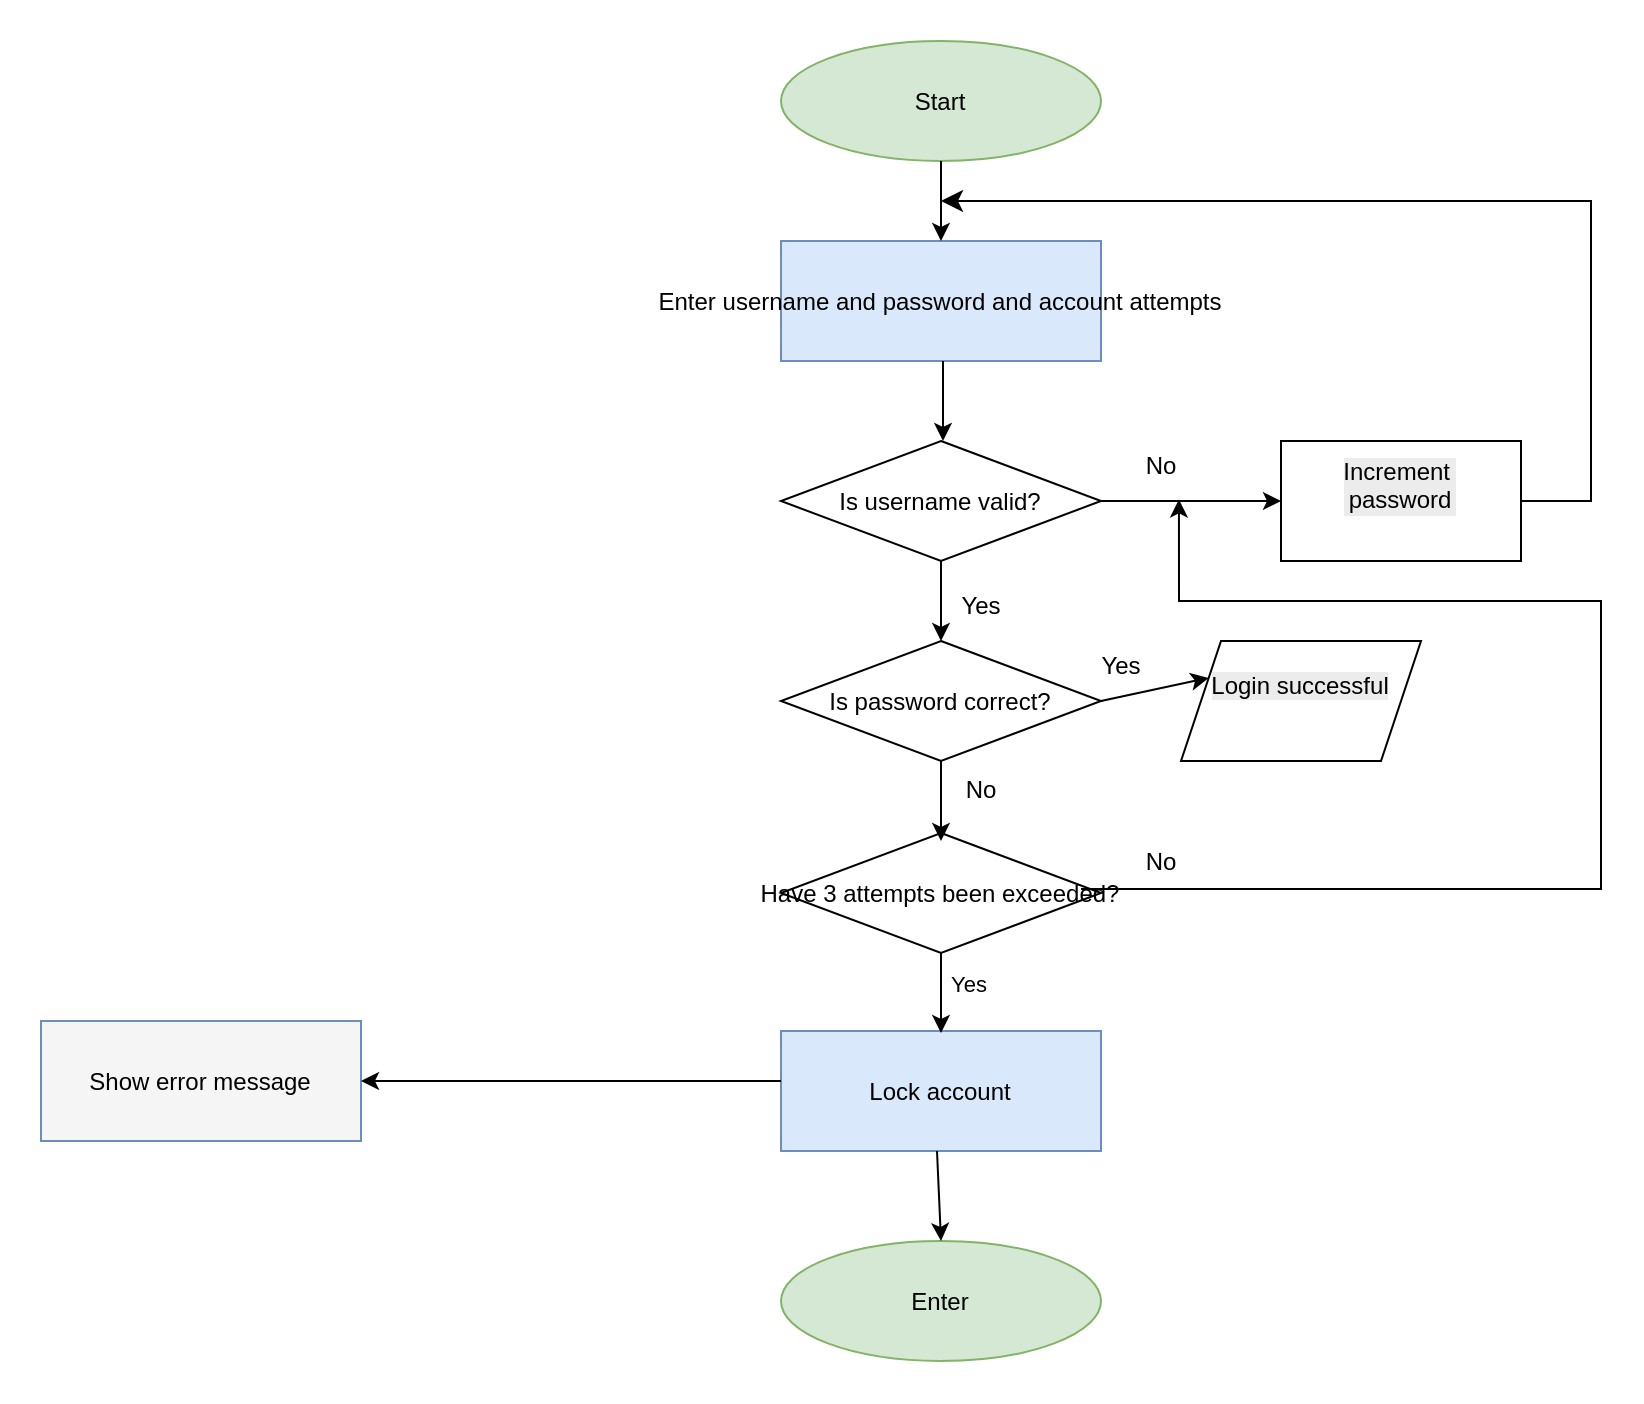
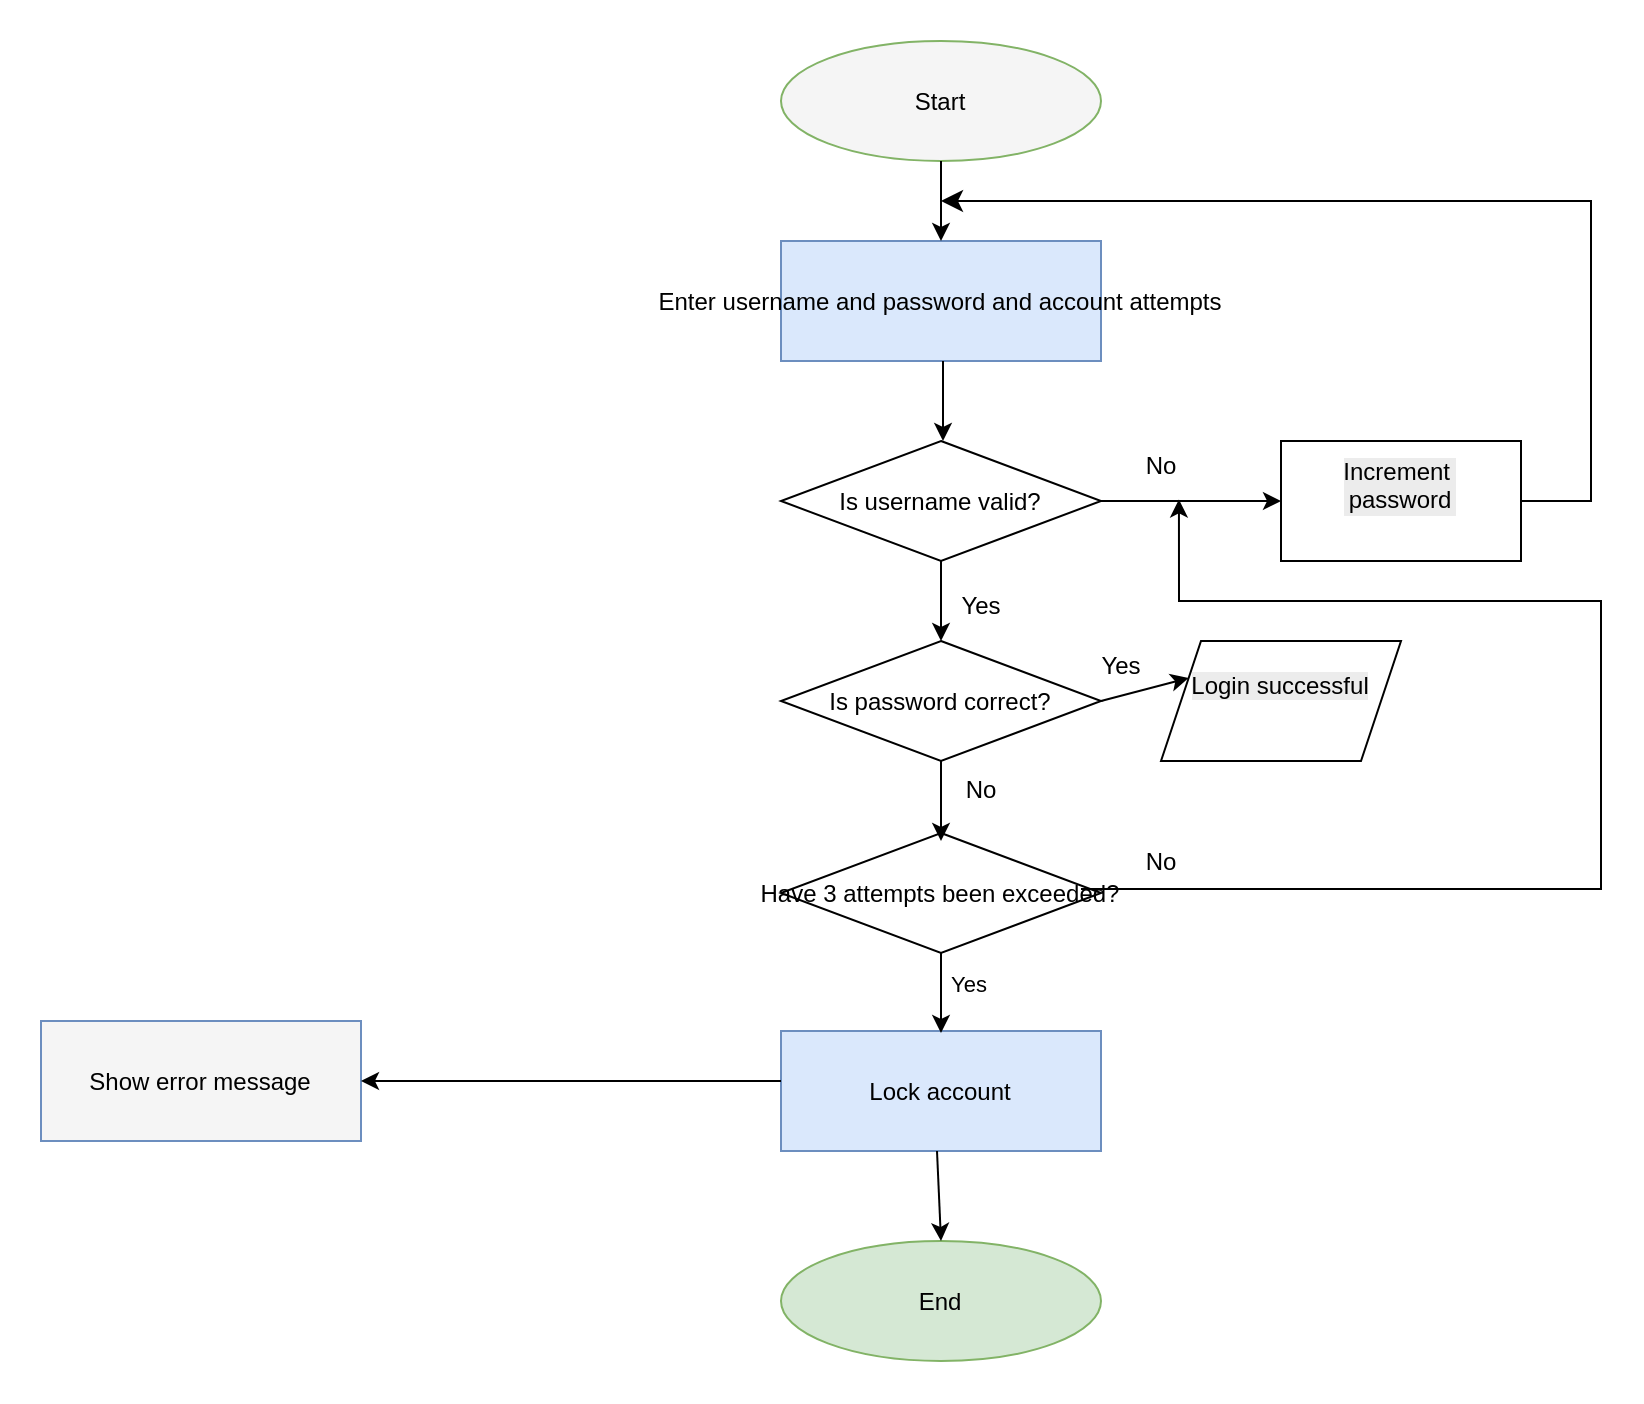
  <mxCell id="0" />
  <mxCell id="1" parent="0" />
- <mxCell id="2" value="Start" style="ellipse;fillColor=#d5e8d4;strokeColor=#82b366;" vertex="1" parent="1"><mxGeometry x="390" y="20" width="160" height="60" as="geometry" /></mxCell>
+ <mxCell id="2" value="Start" style="ellipse;fillColor=#f5f5f5;strokeColor=#82b366;" vertex="1" parent="1"><mxGeometry x="390" y="20" width="160" height="60" as="geometry" /></mxCell>
  <mxCell id="3" value="Enter username and password and account attempts" style="rounded=0;fillColor=#dae8fc;strokeColor=#6c8ebf;" vertex="1" parent="1"><mxGeometry x="390" y="120" width="160" height="60" as="geometry" /></mxCell>
  <mxCell id="4" value="Is username valid?" style="rhombus;fillColor=#ffffff;strokeColor=#000000;" vertex="1" parent="1"><mxGeometry x="390" y="220" width="160" height="60" as="geometry" /></mxCell>
  <mxCell id="5" value="Is password correct?" style="rhombus;fillColor=#ffffff;strokeColor=#000000;" vertex="1" parent="1"><mxGeometry x="390" y="320" width="160" height="60" as="geometry" /></mxCell>
  <mxCell id="6" value="Show error message" style="rounded=0;fillColor=#f5f5f5;strokeColor=#6c8ebf;" vertex="1" parent="1"><mxGeometry x="20" y="510" width="160" height="60" as="geometry" /></mxCell>
  <mxCell id="7" value="Have 3 attempts been exceeded?" style="rhombus;fillColor=#ffffff;strokeColor=#000000;" vertex="1" parent="1"><mxGeometry x="390" y="416" width="160" height="60" as="geometry" /></mxCell>
  <mxCell id="8" value="Lock account" style="rounded=0;fillColor=#dae8fc;strokeColor=#6c8ebf;" vertex="1" parent="1"><mxGeometry x="390" y="515" width="160" height="60" as="geometry" /></mxCell>
- <mxCell id="9" value="Enter" style="ellipse;fillColor=#d5e8d4;strokeColor=#82b366;" vertex="1" parent="1"><mxGeometry x="390" y="620" width="160" height="60" as="geometry" /></mxCell>
+ <mxCell id="9" value="End" style="ellipse;fillColor=#d5e8d4;strokeColor=#82b366;" vertex="1" parent="1"><mxGeometry x="390" y="620" width="160" height="60" as="geometry" /></mxCell>
  <mxCell id="10" value="" style="endArrow=classic;html=1;rounded=0;" edge="1" parent="1" target="3"><mxGeometry width="50" height="50" relative="1" as="geometry"><mxPoint x="470" y="80" as="sourcePoint" /><mxPoint x="520" y="30" as="targetPoint" /></mxGeometry></mxCell>
  <mxCell id="11" value="" style="endArrow=classic;html=1;rounded=0;" edge="1" parent="1"><mxGeometry width="50" height="50" relative="1" as="geometry"><mxPoint x="471" y="180" as="sourcePoint" /><mxPoint x="471" y="220" as="targetPoint" /></mxGeometry></mxCell>
  <mxCell id="12" value="" style="endArrow=classic;html=1;rounded=0;" edge="1" parent="1"><mxGeometry width="50" height="50" relative="1" as="geometry"><mxPoint x="470" y="280" as="sourcePoint" /><mxPoint x="470" y="320" as="targetPoint" /></mxGeometry></mxCell>
  <mxCell id="13" value="" style="endArrow=classic;html=1;rounded=0;" edge="1" parent="1"><mxGeometry width="50" height="50" relative="1" as="geometry"><mxPoint x="470" y="476" as="sourcePoint" /><mxPoint x="470" y="516" as="targetPoint" /></mxGeometry></mxCell>
  <mxCell id="14" value="Yes" style="edgeLabel;html=1;align=center;verticalAlign=middle;resizable=0;points=[];" connectable="0" vertex="1" parent="13"><mxGeometry x="-0.25" y="13" relative="1" as="geometry"><mxPoint as="offset" /></mxGeometry></mxCell>
  <mxCell id="15" value="" style="endArrow=classic;html=1;rounded=0;" edge="1" parent="1"><mxGeometry width="50" height="50" relative="1" as="geometry"><mxPoint x="470" y="380" as="sourcePoint" /><mxPoint x="470" y="420" as="targetPoint" /></mxGeometry></mxCell>
  <mxCell id="16" value="" style="endArrow=classic;html=1;rounded=0;entryX=0.5;entryY=0;entryDx=0;entryDy=0;" edge="1" parent="1" target="9"><mxGeometry width="50" height="50" relative="1" as="geometry"><mxPoint x="468" y="575" as="sourcePoint" /><mxPoint x="473.967" y="615.038" as="targetPoint" /></mxGeometry></mxCell>
  <mxCell id="17" value="" style="endArrow=classic;html=1;rounded=0;entryX=0;entryY=0.5;entryDx=0;entryDy=0;" edge="1" parent="1"><mxGeometry width="50" height="50" relative="1" as="geometry"><mxPoint x="550" y="250" as="sourcePoint" /><mxPoint x="640" y="250" as="targetPoint" /></mxGeometry></mxCell>
  <mxCell id="18" value="No" style="text;html=1;align=center;verticalAlign=middle;resizable=0;points=[];autosize=1;strokeColor=none;fillColor=none;" vertex="1" parent="1"><mxGeometry x="560" y="218" width="40" height="30" as="geometry" /></mxCell>
  <mxCell id="19" value="Yes" style="text;html=1;align=center;verticalAlign=middle;resizable=0;points=[];autosize=1;strokeColor=none;fillColor=none;" vertex="1" parent="1"><mxGeometry x="470" y="288" width="40" height="30" as="geometry" /></mxCell>
  <mxCell id="20" value="No" style="text;html=1;align=center;verticalAlign=middle;resizable=0;points=[];autosize=1;strokeColor=none;fillColor=none;" vertex="1" parent="1"><mxGeometry x="560" y="416" width="40" height="30" as="geometry" /></mxCell>
- <mxCell id="21" value="&#10;&lt;span style=&quot;color: rgb(0, 0, 0); font-family: Helvetica; font-size: 12px; font-style: normal; font-variant-ligatures: normal; font-variant-caps: normal; font-weight: 400; letter-spacing: normal; orphans: 2; text-align: center; text-indent: 0px; text-transform: none; widows: 2; word-spacing: 0px; -webkit-text-stroke-width: 0px; white-space: nowrap; background-color: rgb(236, 236, 236); text-decoration-thickness: initial; text-decoration-style: initial; text-decoration-color: initial; display: inline !important; float: none;&quot;&gt;Login successful&lt;/span&gt;&#10;&#10;" style="shape=parallelogram;perimeter=parallelogramPerimeter;whiteSpace=wrap;html=1;fixedSize=1;" vertex="1" parent="1"><mxGeometry x="590" y="320" width="120" height="60" as="geometry" /></mxCell>
+ <mxCell id="21" value="&#10;&lt;span style=&quot;color: rgb(0, 0, 0); font-family: Helvetica; font-size: 12px; font-style: normal; font-variant-ligatures: normal; font-variant-caps: normal; font-weight: 400; letter-spacing: normal; orphans: 2; text-align: center; text-indent: 0px; text-transform: none; widows: 2; word-spacing: 0px; -webkit-text-stroke-width: 0px; white-space: nowrap; background-color: rgb(236, 236, 236); text-decoration-thickness: initial; text-decoration-style: initial; text-decoration-color: initial; display: inline !important; float: none;&quot;&gt;Login successful&lt;/span&gt;&#10;&#10;" style="shape=parallelogram;perimeter=parallelogramPerimeter;whiteSpace=wrap;html=1;fixedSize=1;" vertex="1" parent="1"><mxGeometry x="580" y="320" width="120" height="60" as="geometry" /></mxCell>
  <mxCell id="22" value="&#10;&lt;span style=&quot;color: rgb(0, 0, 0); font-family: Helvetica; font-size: 12px; font-style: normal; font-variant-ligatures: normal; font-variant-caps: normal; font-weight: 400; letter-spacing: normal; orphans: 2; text-align: center; text-indent: 0px; text-transform: none; widows: 2; word-spacing: 0px; -webkit-text-stroke-width: 0px; white-space: normal; background-color: rgb(236, 236, 236); text-decoration-thickness: initial; text-decoration-style: initial; text-decoration-color: initial; display: inline !important; float: none;&quot;&gt;Increment&amp;nbsp;&lt;/span&gt;&lt;div style=&quot;forced-color-adjust: none; color: rgb(0, 0, 0); font-family: Helvetica; font-size: 12px; font-style: normal; font-variant-ligatures: normal; font-variant-caps: normal; font-weight: 400; letter-spacing: normal; orphans: 2; text-align: center; text-indent: 0px; text-transform: none; widows: 2; word-spacing: 0px; -webkit-text-stroke-width: 0px; white-space: normal; background-color: rgb(236, 236, 236); text-decoration-thickness: initial; text-decoration-style: initial; text-decoration-color: initial;&quot;&gt;password&lt;/div&gt;&#10;&#10;" style="rounded=0;whiteSpace=wrap;html=1;" vertex="1" parent="1"><mxGeometry x="640" y="220" width="120" height="60" as="geometry" /></mxCell>
  <mxCell id="23" value="No" style="text;html=1;align=center;verticalAlign=middle;resizable=0;points=[];autosize=1;strokeColor=none;fillColor=none;" vertex="1" parent="1"><mxGeometry x="470" y="380" width="40" height="30" as="geometry" /></mxCell>
  <mxCell id="24" value="" style="edgeStyle=elbowEdgeStyle;elbow=horizontal;endArrow=classic;html=1;curved=0;rounded=0;endSize=8;startSize=8;exitX=1;exitY=0.5;exitDx=0;exitDy=0;" edge="1" parent="1" source="22"><mxGeometry width="50" height="50" relative="1" as="geometry"><mxPoint x="770" y="248" as="sourcePoint" /><mxPoint x="470" y="100" as="targetPoint" /><Array as="points"><mxPoint x="795" y="208" /></Array></mxGeometry></mxCell>
  <mxCell id="25" value="" style="endArrow=classic;html=1;rounded=0;entryX=0;entryY=0.25;entryDx=0;entryDy=0;" edge="1" parent="1" target="21"><mxGeometry width="50" height="50" relative="1" as="geometry"><mxPoint x="550" y="350" as="sourcePoint" /><mxPoint x="600" y="300" as="targetPoint" /></mxGeometry></mxCell>
  <mxCell id="26" value="Yes" style="text;html=1;align=center;verticalAlign=middle;resizable=0;points=[];autosize=1;strokeColor=none;fillColor=none;" vertex="1" parent="1"><mxGeometry x="540" y="318" width="40" height="30" as="geometry" /></mxCell>
  <mxCell id="27" value="" style="endArrow=classic;html=1;rounded=0;entryX=1;entryY=0.5;entryDx=0;entryDy=0;" edge="1" parent="1" target="6"><mxGeometry width="50" height="50" relative="1" as="geometry"><mxPoint x="390" y="540" as="sourcePoint" /><mxPoint x="180" y="545" as="targetPoint" /></mxGeometry></mxCell>
  <mxCell id="28" value="" style="endArrow=classic;html=1;rounded=0;entryX=0.724;entryY=1.241;entryDx=0;entryDy=0;entryPerimeter=0;" edge="1" parent="1"><mxGeometry width="50" height="50" relative="1" as="geometry"><mxPoint x="540" y="444" as="sourcePoint" /><mxPoint x="588.96" y="249.23" as="targetPoint" /><Array as="points"><mxPoint x="800" y="444" /><mxPoint x="800" y="300" /><mxPoint x="589" y="300" /></Array></mxGeometry></mxCell>
